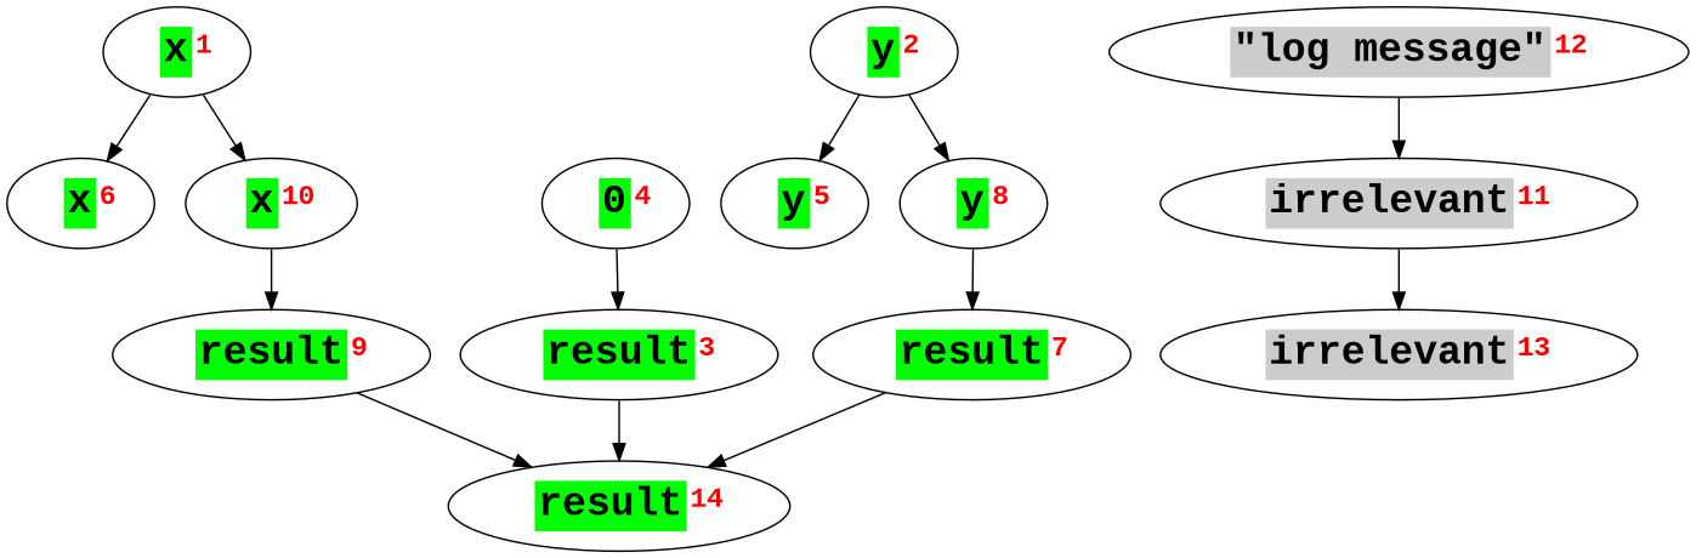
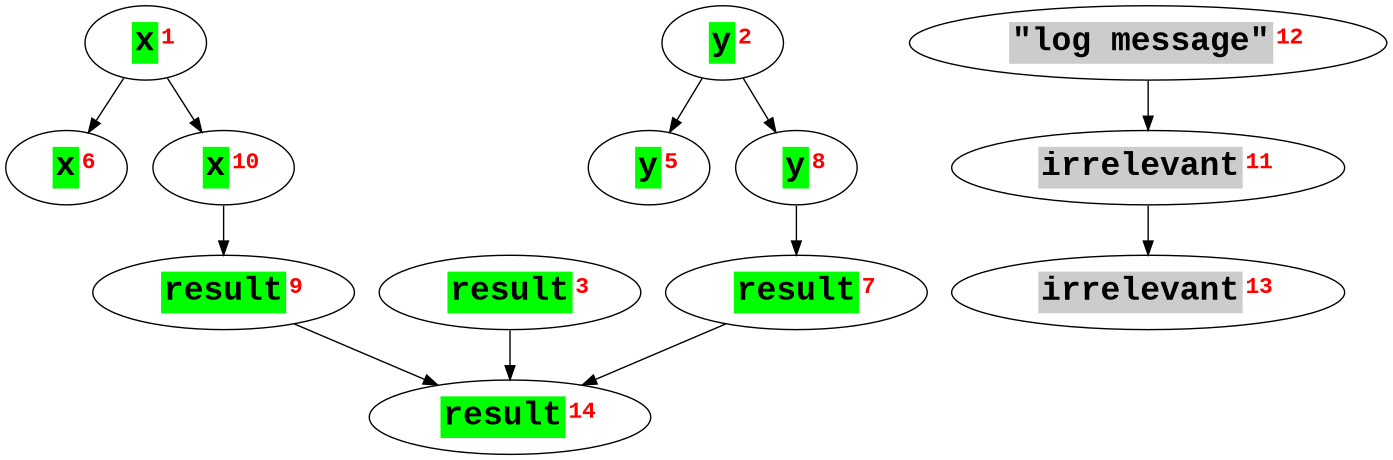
  digraph {
    fontname="Liberation Mono"
    node [fontname="Liberation Mono"]
    edge [fontname="Liberation Mono"]
    n1 [label=<         <table BORDER="0" CELLBORDER="0" CELLSPACING="0">             <tr> 				<td> </td>                 <td bgcolor='#00FF00'><font point-size='24' color='black'><b>x</b></font></td>                 <td><SUP><font point-size='20' color='red'><b>1</b></font></SUP></td>             </tr>         </table>  		>]
    n2 [label=<         <table BORDER="0" CELLBORDER="0" CELLSPACING="0">             <tr> 				<td> </td>                 <td bgcolor='#00FF00'><font point-size='24' color='black'><b>x</b></font></td>                 <td><SUP><font point-size='20' color='red'><b>6</b></font></SUP></td>             </tr>         </table>  		>]
    n3 [label=<         <table BORDER="0" CELLBORDER="0" CELLSPACING="0">             <tr> 				<td> </td>                 <td bgcolor='#00FF00'><font point-size='24' color='black'><b>x</b></font></td>                 <td><SUP><font point-size='20' color='red'><b>10</b></font></SUP></td>             </tr>         </table>  		>]
    n4 [label=<         <table BORDER="0" CELLBORDER="0" CELLSPACING="0">             <tr> 				<td> </td>                 <td bgcolor='#00FF00'><font point-size='24' color='black'><b>y</b></font></td>                 <td><SUP><font point-size='20' color='red'><b>2</b></font></SUP></td>             </tr>         </table>  		>]
    n5 [label=<         <table BORDER="0" CELLBORDER="0" CELLSPACING="0">             <tr> 				<td> </td>                 <td bgcolor='#00FF00'><font point-size='24' color='black'><b>y</b></font></td>                 <td><SUP><font point-size='20' color='red'><b>5</b></font></SUP></td>             </tr>         </table>  		>]
    n6 [label=<         <table BORDER="0" CELLBORDER="0" CELLSPACING="0">             <tr> 				<td> </td>                 <td bgcolor='#00FF00'><font point-size='24' color='black'><b>y</b></font></td>                 <td><SUP><font point-size='20' color='red'><b>8</b></font></SUP></td>             </tr>         </table>  		>]
    n7 [label=<         <table BORDER="0" CELLBORDER="0" CELLSPACING="0">             <tr> 				<td> </td>                 <td bgcolor='#00FF00'><font point-size='24' color='black'><b>result</b></font></td>                 <td><SUP><font point-size='20' color='red'><b>3</b></font></SUP></td>             </tr>         </table>  		>]
    n8 [label=<         <table BORDER="0" CELLBORDER="0" CELLSPACING="0">             <tr> 				<td> </td>                 <td bgcolor='#00FF00'><font point-size='24' color='black'><b>result</b></font></td>                 <td><SUP><font point-size='20' color='red'><b>14</b></font></SUP></td>             </tr>         </table>  		>]
-   n9 [label=<         <table BORDER="0" CELLBORDER="0" CELLSPACING="0">             <tr> 				<td> </td>                 <td bgcolor='#00FF00'><font point-size='24' color='black'><b>0</b></font></td>                 <td><SUP><font point-size='20' color='red'><b>4</b></font></SUP></td>             </tr>         </table>  		>]
    n10 [label=<         <table BORDER="0" CELLBORDER="0" CELLSPACING="0">             <tr> 				<td> </td>                 <td bgcolor='#00FF00'><font point-size='24' color='black'><b>result</b></font></td>                 <td><SUP><font point-size='20' color='red'><b>7</b></font></SUP></td>             </tr>         </table>  		>]
    n11 [label=<         <table BORDER="0" CELLBORDER="0" CELLSPACING="0">             <tr> 				<td> </td>                 <td bgcolor='#00FF00'><font point-size='24' color='black'><b>result</b></font></td>                 <td><SUP><font point-size='20' color='red'><b>9</b></font></SUP></td>             </tr>         </table>  		>]
    n12 [label=<         <table BORDER="0" CELLBORDER="0" CELLSPACING="0">             <tr> 				<td> </td>                 <td bgcolor='#CCCCCC'><font point-size='24' color='black'><b>irrelevant</b></font></td>                 <td><SUP><font point-size='20' color='red'><b>11</b></font></SUP></td>             </tr>         </table>  		>]
    n13 [label=<         <table BORDER="0" CELLBORDER="0" CELLSPACING="0">             <tr> 				<td> </td>                 <td bgcolor='#CCCCCC'><font point-size='24' color='black'><b>irrelevant</b></font></td>                 <td><SUP><font point-size='20' color='red'><b>13</b></font></SUP></td>             </tr>         </table>  		>]
    n14 [label=<         <table BORDER="0" CELLBORDER="0" CELLSPACING="0">             <tr> 				<td> </td>                 <td bgcolor='#CCCCCC'><font point-size='24' color='black'><b>"log message"</b></font></td>                 <td><SUP><font point-size='20' color='red'><b>12</b></font></SUP></td>             </tr>         </table>  		>]
    n1 -> n2
    n1 -> n3
    n3 -> n11
    n4 -> n5
    n4 -> n6
    n6 -> n10
    n7 -> n8
-   n9 -> n7
    n10 -> n8
    n11 -> n8
    n12 -> n13
    n14 -> n12
  }
